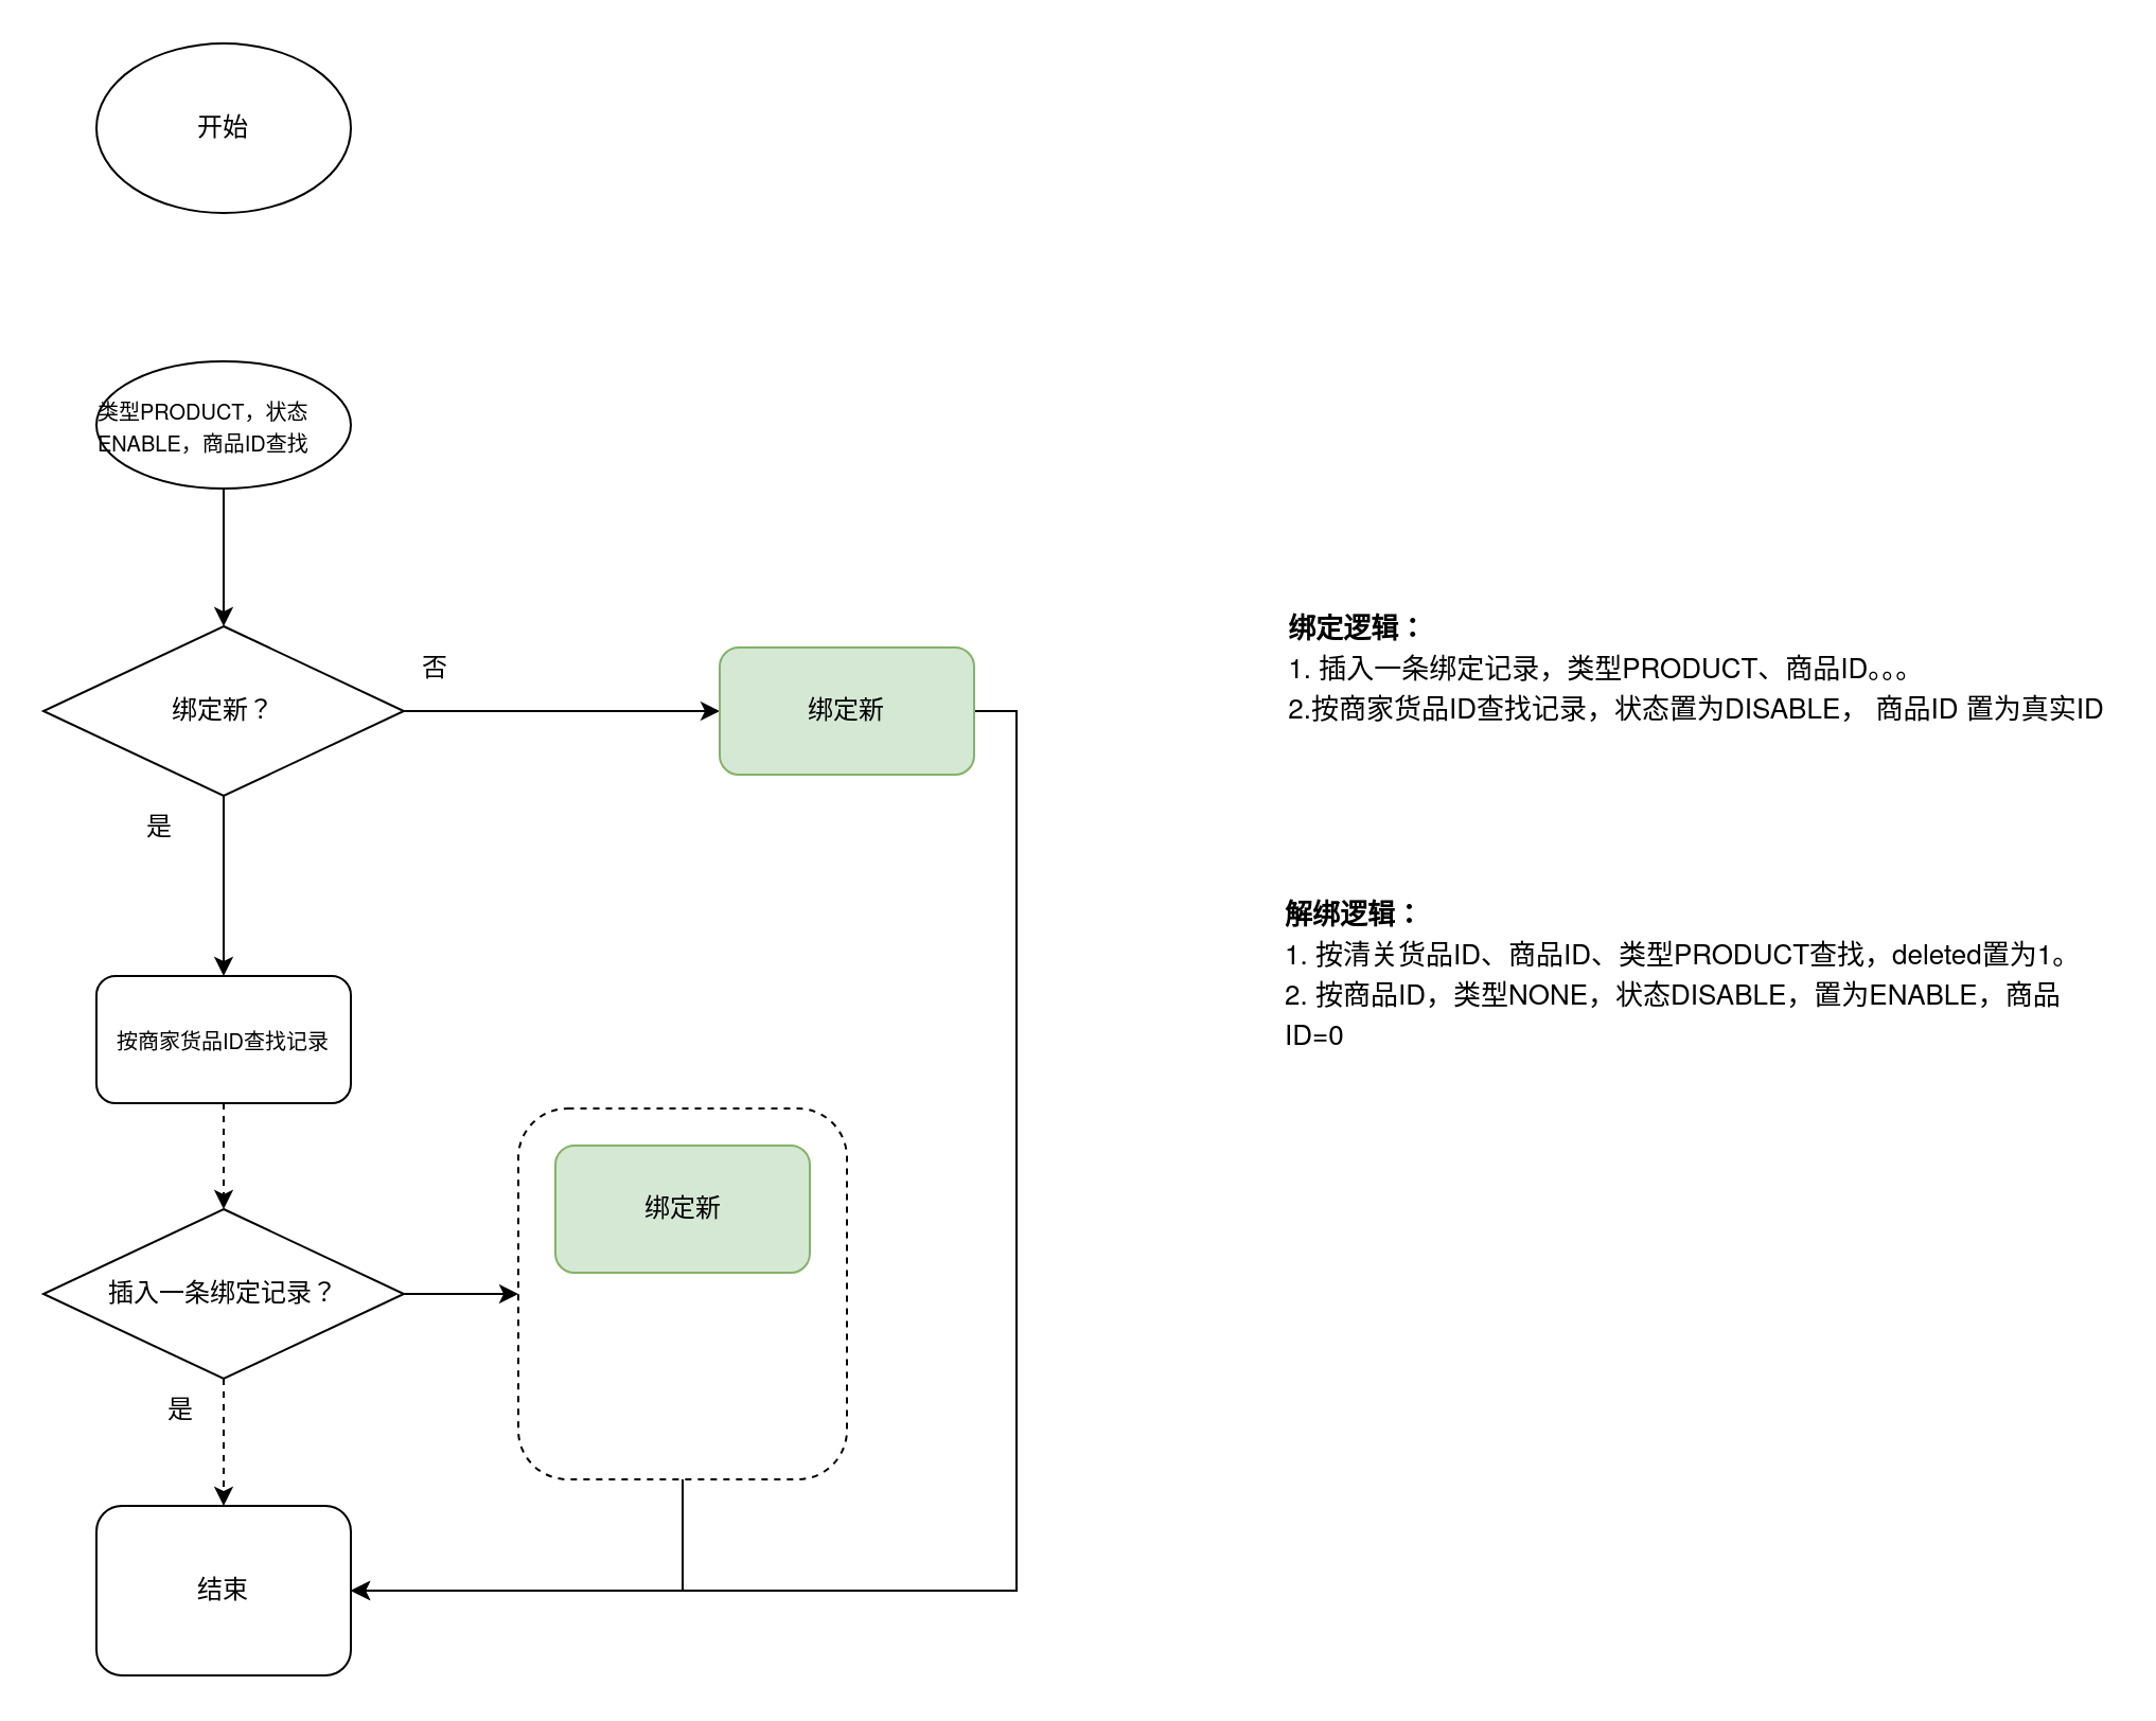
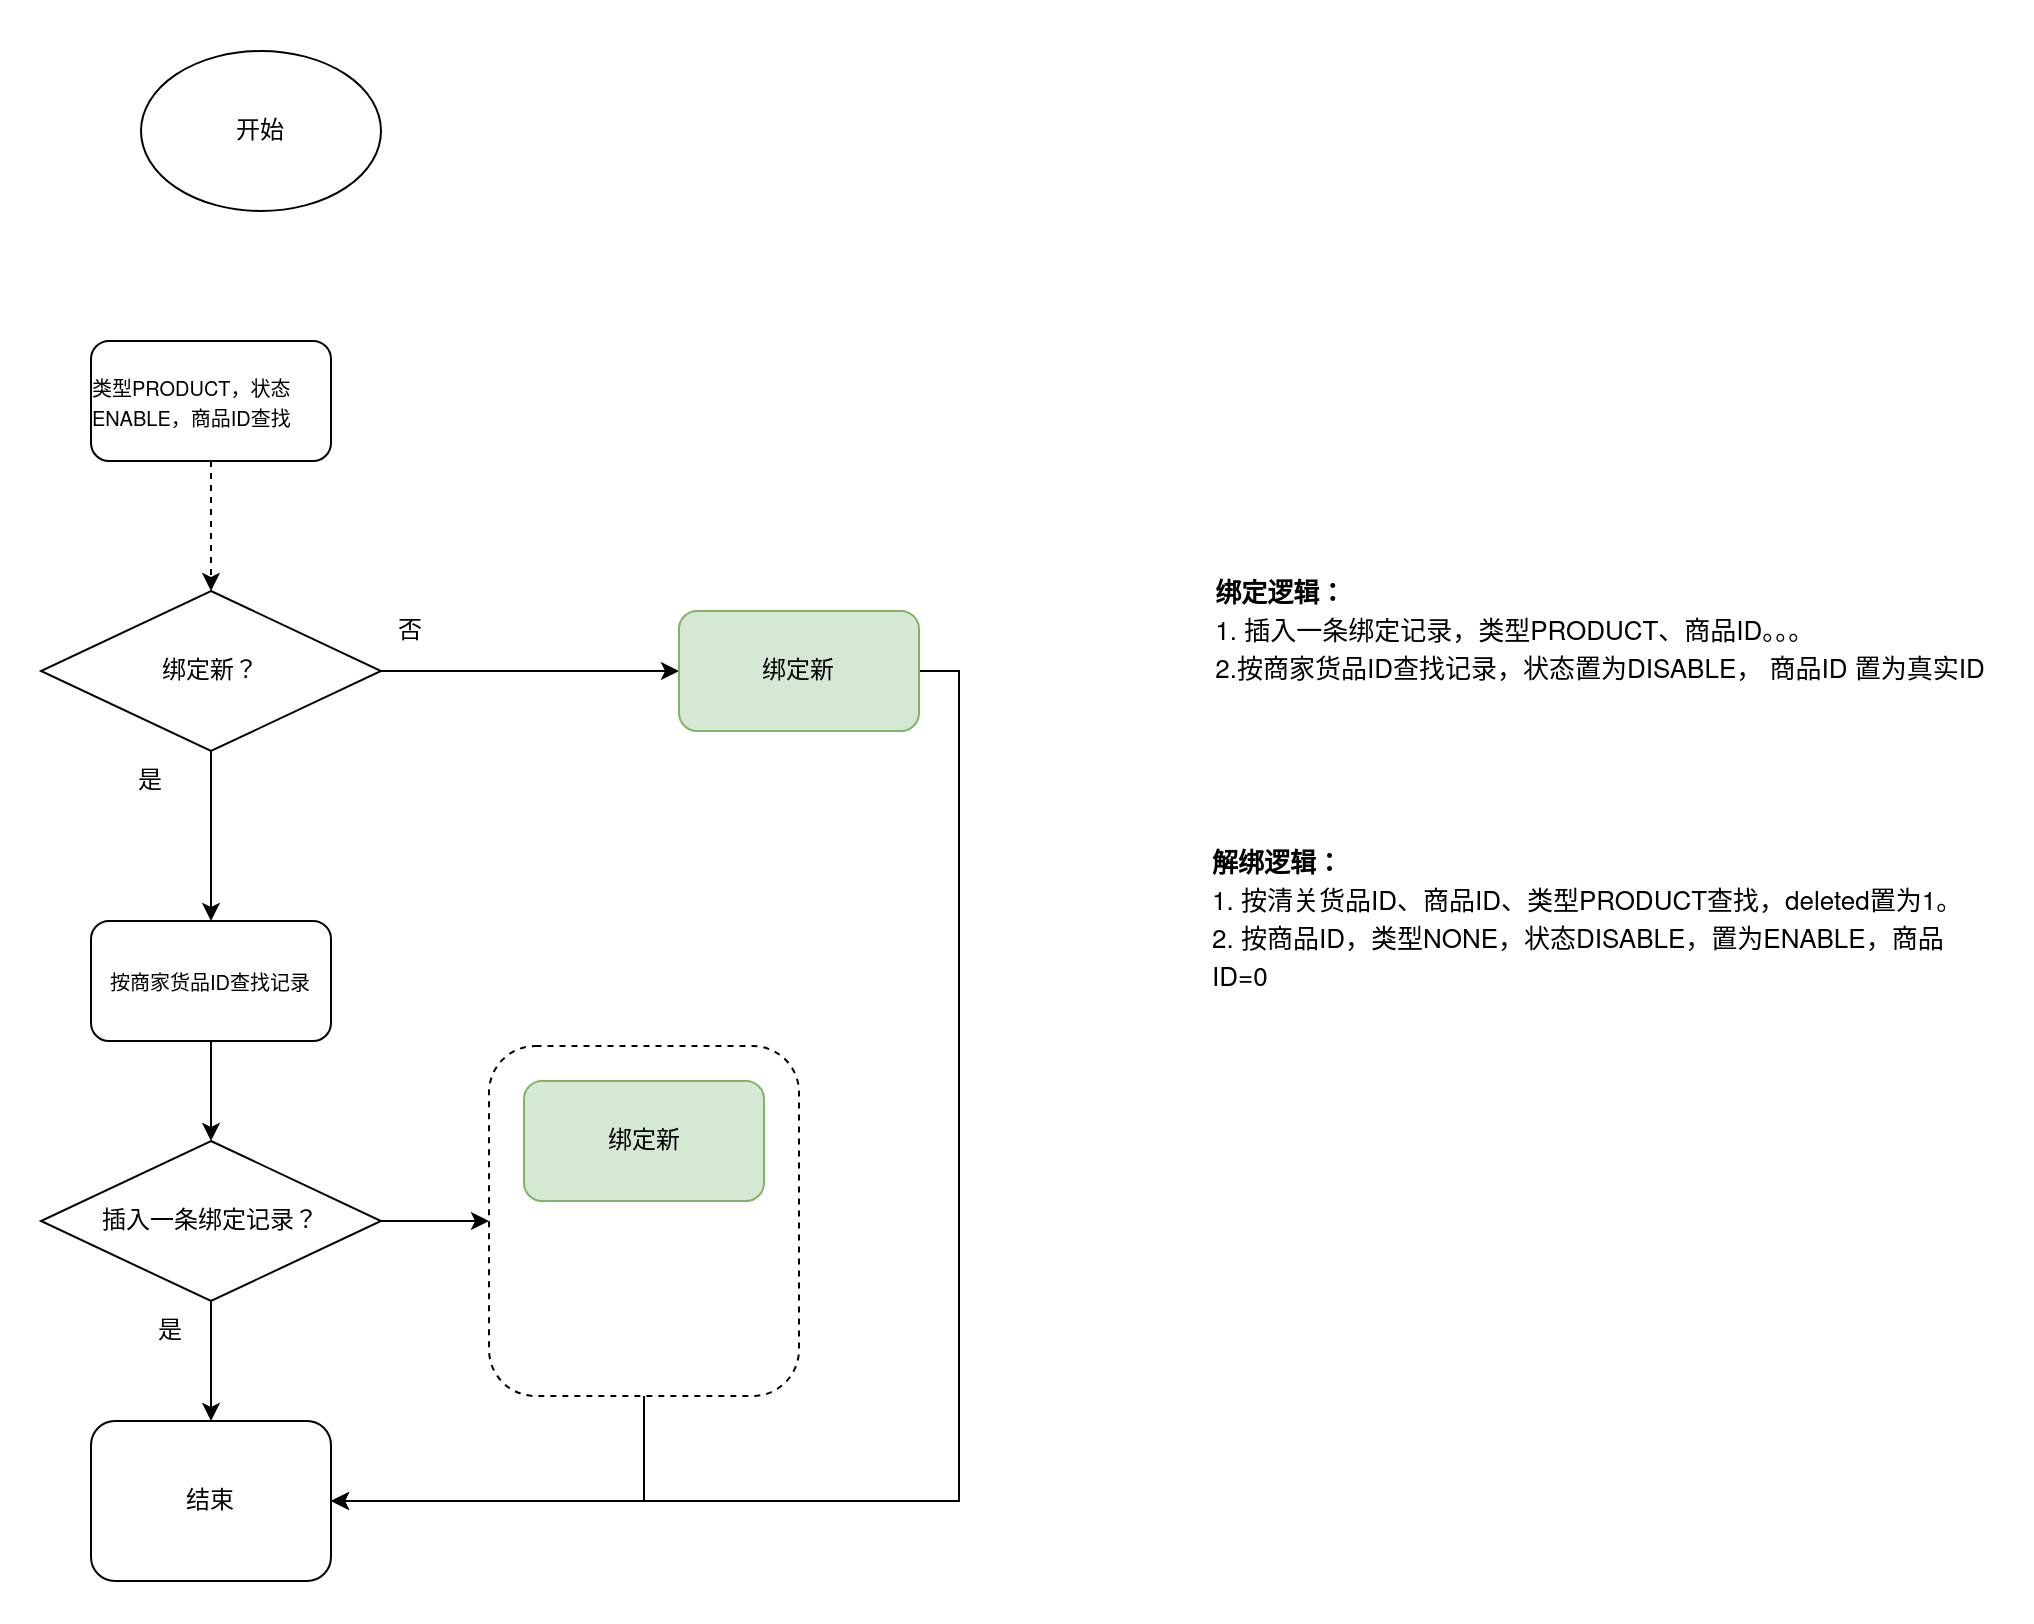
  <mxCell id="0" />
  <mxCell id="1" parent="0" />
- <mxCell id="2" value="开始" style="ellipse;whiteSpace=wrap;html=1;fillColor=none;" parent="1" vertex="1"><mxGeometry x="45" y="20" width="120" height="80" as="geometry" /></mxCell>
- <mxCell id="3" style="edgeStyle=orthogonalEdgeStyle;rounded=0;orthogonalLoop=1;jettySize=auto;html=1;exitX=0.5;exitY=1;exitDx=0;exitDy=0;entryX=0.5;entryY=0;entryDx=0;entryDy=0;" parent="1" source="4" target="7" edge="1"><mxGeometry relative="1" as="geometry" /></mxCell>
- <mxCell id="4" value="&lt;p style=&quot;margin: 0px; font-variant-numeric: normal; font-variant-east-asian: normal; font-variant-alternates: normal; font-size-adjust: none; font-kerning: auto; font-optical-sizing: auto; font-feature-settings: normal; font-variation-settings: normal; font-variant-position: normal; font-variant-emoji: normal; font-stretch: normal; font-size: 10px; line-height: normal; font-family: &amp;quot;Helvetica Neue&amp;quot;; text-align: start;&quot; class=&quot;p1&quot;&gt;类型PRODUCT，状态ENABLE，商品ID查找&lt;/p&gt;" style="ellipse;whiteSpace=wrap;html=1;fillColor=none;" parent="1" vertex="1"><mxGeometry x="45" y="170" width="120" height="60" as="geometry" /></mxCell>
+ <mxCell id="2" value="开始" style="ellipse;whiteSpace=wrap;html=1;fillColor=none;" parent="1" vertex="1"><mxGeometry x="70" y="25" width="120" height="80" as="geometry" /></mxCell>
+ <mxCell id="3" style="edgeStyle=orthogonalEdgeStyle;rounded=0;orthogonalLoop=1;jettySize=auto;html=1;exitX=0.5;exitY=1;exitDx=0;exitDy=0;entryX=0.5;entryY=0;entryDx=0;entryDy=0;dashed=1;" parent="1" source="4" target="7" edge="1"><mxGeometry relative="1" as="geometry" /></mxCell>
+ <mxCell id="4" value="&lt;p style=&quot;margin: 0px; font-variant-numeric: normal; font-variant-east-asian: normal; font-variant-alternates: normal; font-size-adjust: none; font-kerning: auto; font-optical-sizing: auto; font-feature-settings: normal; font-variation-settings: normal; font-variant-position: normal; font-variant-emoji: normal; font-stretch: normal; font-size: 10px; line-height: normal; font-family: &amp;quot;Helvetica Neue&amp;quot;; text-align: start;&quot; class=&quot;p1&quot;&gt;类型PRODUCT，状态ENABLE，商品ID查找&lt;/p&gt;" style="rounded=1;whiteSpace=wrap;html=1;fillColor=none;" parent="1" vertex="1"><mxGeometry x="45" y="170" width="120" height="60" as="geometry" /></mxCell>
  <mxCell id="5" style="edgeStyle=orthogonalEdgeStyle;rounded=0;orthogonalLoop=1;jettySize=auto;html=1;exitX=0.5;exitY=1;exitDx=0;exitDy=0;entryX=0.5;entryY=0;entryDx=0;entryDy=0;" parent="1" source="7" edge="1"><mxGeometry relative="1" as="geometry"><mxPoint x="105" y="460" as="targetPoint" /></mxGeometry></mxCell>
  <mxCell id="6" style="edgeStyle=orthogonalEdgeStyle;rounded=0;orthogonalLoop=1;jettySize=auto;html=1;exitX=1;exitY=0.5;exitDx=0;exitDy=0;" parent="1" source="7" target="10" edge="1"><mxGeometry relative="1" as="geometry" /></mxCell>
  <mxCell id="7" value="绑定新？" style="rhombus;whiteSpace=wrap;html=1;fillColor=none;" parent="1" vertex="1"><mxGeometry x="20" y="295" width="170" height="80" as="geometry" /></mxCell>
  <mxCell id="8" value="是" style="text;html=1;align=center;verticalAlign=middle;whiteSpace=wrap;rounded=0;" parent="1" vertex="1"><mxGeometry x="45" y="375" width="60" height="30" as="geometry" /></mxCell>
  <mxCell id="9" style="edgeStyle=orthogonalEdgeStyle;rounded=0;orthogonalLoop=1;jettySize=auto;html=1;exitX=1;exitY=0.5;exitDx=0;exitDy=0;entryX=1;entryY=0.5;entryDx=0;entryDy=0;" edge="1" parent="1" source="10" target="18"><mxGeometry relative="1" as="geometry" /></mxCell>
  <mxCell id="10" value="绑定新" style="rounded=1;whiteSpace=wrap;html=1;fillColor=#d5e8d4;strokeColor=#82b366;" parent="1" vertex="1"><mxGeometry x="339" y="305" width="120" height="60" as="geometry" /></mxCell>
  <mxCell id="11" value="&lt;p style=&quot;margin: 0px; font-variant-numeric: normal; font-variant-east-asian: normal; font-variant-alternates: normal; font-size-adjust: none; font-kerning: auto; font-optical-sizing: auto; font-feature-settings: normal; font-variation-settings: normal; font-variant-position: normal; font-variant-emoji: normal; font-stretch: normal; font-size: 13px; line-height: normal; font-family: &amp;quot;Helvetica Neue&amp;quot;; text-align: start;&quot; class=&quot;p1&quot;&gt;&lt;b&gt;绑定逻辑：&lt;/b&gt;&lt;/p&gt;&lt;p style=&quot;margin: 0px; font-variant-numeric: normal; font-variant-east-asian: normal; font-variant-alternates: normal; font-size-adjust: none; font-kerning: auto; font-optical-sizing: auto; font-feature-settings: normal; font-variation-settings: normal; font-variant-position: normal; font-variant-emoji: normal; font-stretch: normal; font-size: 13px; line-height: normal; font-family: &amp;quot;Helvetica Neue&amp;quot;; text-align: start;&quot; class=&quot;p1&quot;&gt;1. 插入一条绑定记录，类型&lt;span style=&quot;background-color: transparent; color: light-dark(rgb(0, 0, 0), rgb(255, 255, 255));&quot;&gt;PRODUCT、&lt;/span&gt;&lt;span style=&quot;background-color: transparent; color: light-dark(rgb(0, 0, 0), rgb(255, 255, 255));&quot;&gt;商品ID。。。&lt;/span&gt;&lt;/p&gt;&lt;p style=&quot;margin: 0px; font-variant-numeric: normal; font-variant-east-asian: normal; font-variant-alternates: normal; font-size-adjust: none; font-kerning: auto; font-optical-sizing: auto; font-feature-settings: normal; font-variation-settings: normal; font-variant-position: normal; font-variant-emoji: normal; font-stretch: normal; font-size: 13px; line-height: normal; font-family: &amp;quot;Helvetica Neue&amp;quot;; text-align: start;&quot; class=&quot;p1&quot;&gt;2.&lt;span style=&quot;background-color: transparent; color: light-dark(rgb(0, 0, 0), rgb(255, 255, 255));&quot;&gt;按商家货品ID查找记录，状态置为DISABLE，&lt;/span&gt;&lt;span style=&quot;background-color: transparent; color: light-dark(rgb(0, 0, 0), rgb(255, 255, 255));&quot;&gt;&amp;nbsp;&lt;/span&gt;&lt;span style=&quot;background-color: transparent; color: light-dark(rgb(0, 0, 0), rgb(255, 255, 255));&quot;&gt;商品ID 置为真实ID&lt;/span&gt;&lt;/p&gt;&lt;p style=&quot;margin: 0px; font-variant-numeric: normal; font-variant-east-asian: normal; font-variant-alternates: normal; font-size-adjust: none; font-kerning: auto; font-optical-sizing: auto; font-feature-settings: normal; font-variation-settings: normal; font-variant-position: normal; font-variant-emoji: normal; font-stretch: normal; font-size: 13px; line-height: normal; font-family: &amp;quot;Helvetica Neue&amp;quot;; text-align: start;&quot; class=&quot;p1&quot;&gt;&lt;br&gt;&lt;/p&gt;" style="text;html=1;align=center;verticalAlign=middle;whiteSpace=wrap;rounded=0;" parent="1" vertex="1"><mxGeometry x="605" y="272.5" width="390" height="100" as="geometry" /></mxCell>
  <mxCell id="12" value="否" style="text;html=1;align=center;verticalAlign=middle;whiteSpace=wrap;rounded=0;" parent="1" vertex="1"><mxGeometry x="175" y="300" width="60" height="30" as="geometry" /></mxCell>
- <mxCell id="13" style="edgeStyle=orthogonalEdgeStyle;rounded=0;orthogonalLoop=1;jettySize=auto;html=1;exitX=0.5;exitY=1;exitDx=0;exitDy=0;entryX=0.5;entryY=0;entryDx=0;entryDy=0;dashed=1;" parent="1" source="14" target="17" edge="1"><mxGeometry relative="1" as="geometry" /></mxCell>
+ <mxCell id="13" style="edgeStyle=orthogonalEdgeStyle;rounded=0;orthogonalLoop=1;jettySize=auto;html=1;exitX=0.5;exitY=1;exitDx=0;exitDy=0;entryX=0.5;entryY=0;entryDx=0;entryDy=0;" parent="1" source="14" target="17" edge="1"><mxGeometry relative="1" as="geometry" /></mxCell>
  <mxCell id="14" value="&lt;p style=&quot;margin: 0px; font-variant-numeric: normal; font-variant-east-asian: normal; font-variant-alternates: normal; font-size-adjust: none; font-kerning: auto; font-optical-sizing: auto; font-feature-settings: normal; font-variation-settings: normal; font-variant-position: normal; font-variant-emoji: normal; font-stretch: normal; font-size: 10px; line-height: normal; font-family: &amp;quot;Helvetica Neue&amp;quot;; text-align: start;&quot; class=&quot;p1&quot;&gt;按商家货品ID查找记录&lt;/p&gt;" style="rounded=1;whiteSpace=wrap;html=1;fillColor=none;" parent="1" vertex="1"><mxGeometry x="45" y="460" width="120" height="60" as="geometry" /></mxCell>
- <mxCell id="15" style="edgeStyle=orthogonalEdgeStyle;rounded=0;orthogonalLoop=1;jettySize=auto;html=1;exitX=0.5;exitY=1;exitDx=0;exitDy=0;entryX=0.5;entryY=0;entryDx=0;entryDy=0;dashed=1;" parent="1" source="17" target="18" edge="1"><mxGeometry relative="1" as="geometry" /></mxCell>
+ <mxCell id="15" style="edgeStyle=orthogonalEdgeStyle;rounded=0;orthogonalLoop=1;jettySize=auto;html=1;exitX=0.5;exitY=1;exitDx=0;exitDy=0;entryX=0.5;entryY=0;entryDx=0;entryDy=0;" parent="1" source="17" target="18" edge="1"><mxGeometry relative="1" as="geometry" /></mxCell>
  <mxCell id="16" style="edgeStyle=orthogonalEdgeStyle;rounded=0;orthogonalLoop=1;jettySize=auto;html=1;exitX=1;exitY=0.5;exitDx=0;exitDy=0;entryX=0;entryY=0.5;entryDx=0;entryDy=0;" parent="1" source="17" target="21" edge="1"><mxGeometry relative="1" as="geometry" /></mxCell>
  <mxCell id="17" value="插入一条绑定记录？" style="rhombus;whiteSpace=wrap;html=1;fillColor=none;" parent="1" vertex="1"><mxGeometry x="20" y="570" width="170" height="80" as="geometry" /></mxCell>
  <mxCell id="18" value="结束" style="whiteSpace=wrap;html=1;fillColor=none;rounded=1;" parent="1" vertex="1"><mxGeometry x="45" y="710" width="120" height="80" as="geometry" /></mxCell>
  <mxCell id="19" value="是" style="text;html=1;align=center;verticalAlign=middle;whiteSpace=wrap;rounded=0;" parent="1" vertex="1"><mxGeometry x="55" y="650" width="60" height="30" as="geometry" /></mxCell>
  <mxCell id="20" style="edgeStyle=orthogonalEdgeStyle;rounded=0;orthogonalLoop=1;jettySize=auto;html=1;exitX=0.5;exitY=1;exitDx=0;exitDy=0;entryX=1;entryY=0.5;entryDx=0;entryDy=0;" parent="1" source="21" target="18" edge="1"><mxGeometry relative="1" as="geometry" /></mxCell>
  <mxCell id="21" value="" style="rounded=1;whiteSpace=wrap;html=1;fillColor=none;dashed=1;" parent="1" vertex="1"><mxGeometry x="244" y="522.5" width="155" height="175" as="geometry" /></mxCell>
  <mxCell id="22" value="绑定新" style="rounded=1;whiteSpace=wrap;html=1;fillColor=#d5e8d4;strokeColor=#82b366;" parent="1" vertex="1"><mxGeometry x="261.5" y="540" width="120" height="60" as="geometry" /></mxCell>
  <mxCell id="23" value="&lt;p style=&quot;margin: 0px; font-variant-numeric: normal; font-variant-east-asian: normal; font-variant-alternates: normal; font-size-adjust: none; font-kerning: auto; font-optical-sizing: auto; font-feature-settings: normal; font-variation-settings: normal; font-variant-position: normal; font-variant-emoji: normal; font-stretch: normal; font-size: 13px; line-height: normal; font-family: &amp;quot;Helvetica Neue&amp;quot;; text-align: start;&quot; class=&quot;p1&quot;&gt;&lt;b&gt;解绑逻辑：&lt;/b&gt;&lt;/p&gt;&lt;p style=&quot;margin: 0px; font-variant-numeric: normal; font-variant-east-asian: normal; font-variant-alternates: normal; font-size-adjust: none; font-kerning: auto; font-optical-sizing: auto; font-feature-settings: normal; font-variation-settings: normal; font-variant-position: normal; font-variant-emoji: normal; font-stretch: normal; font-size: 13px; line-height: normal; font-family: &amp;quot;Helvetica Neue&amp;quot;; text-align: start;&quot; class=&quot;p1&quot;&gt;1. 按清关货品ID、商品ID、类型PRODUCT查找，deleted置为1。&lt;/p&gt;&lt;p style=&quot;margin: 0px; font-variant-numeric: normal; font-variant-east-asian: normal; font-variant-alternates: normal; font-size-adjust: none; font-kerning: auto; font-optical-sizing: auto; font-feature-settings: normal; font-variation-settings: normal; font-variant-position: normal; font-variant-emoji: normal; font-stretch: normal; font-size: 13px; line-height: normal; font-family: &amp;quot;Helvetica Neue&amp;quot;; text-align: start;&quot; class=&quot;p1&quot;&gt;2. 按商品ID，类型NONE，状态DISABLE，置为ENABLE，商品ID=0&lt;/p&gt;" style="text;html=1;align=center;verticalAlign=middle;whiteSpace=wrap;rounded=0;" parent="1" vertex="1"><mxGeometry x="605" y="407.5" width="390" height="100" as="geometry" /></mxCell>
